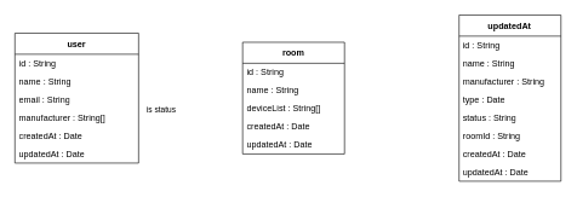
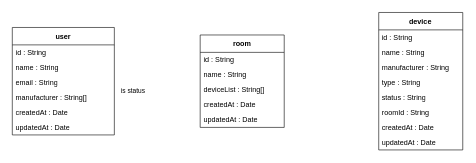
  <mxCell id="0" />
  <mxCell id="1" parent="0" />
- <mxCell id="2" value="updatedAt" style="swimlane;fontStyle=1;align=center;verticalAlign=middle;childLayout=stackLayout;horizontal=1;startSize=29;horizontalStack=0;resizeParent=1;resizeParentMax=0;resizeLast=0;collapsible=0;marginBottom=0;html=1;whiteSpace=wrap;fontColor=light-dark(#000000,#EDEDED);labelBackgroundColor=none;" parent="1" vertex="1"><mxGeometry x="630.44" y="20" width="140" height="229" as="geometry" /></mxCell>
+ <mxCell id="2" value="device" style="swimlane;fontStyle=1;align=center;verticalAlign=middle;childLayout=stackLayout;horizontal=1;startSize=29;horizontalStack=0;resizeParent=1;resizeParentMax=0;resizeLast=0;collapsible=0;marginBottom=0;html=1;whiteSpace=wrap;fontColor=light-dark(#000000,#EDEDED);labelBackgroundColor=none;" parent="1" vertex="1"><mxGeometry x="630.44" y="20" width="140" height="229" as="geometry" /></mxCell>
  <mxCell id="3" value="id&lt;span style=&quot;&quot;&gt;&amp;nbsp;: String&lt;/span&gt;" style="text;html=1;strokeColor=none;fillColor=none;align=left;verticalAlign=middle;spacingLeft=4;spacingRight=4;overflow=hidden;rotatable=0;points=[[0,0.5],[1,0.5]];portConstraint=eastwest;whiteSpace=wrap;fontColor=light-dark(#000000,#EDEDED);labelBackgroundColor=none;" parent="2" vertex="1"><mxGeometry y="29" width="140" height="25" as="geometry" /></mxCell>
  <mxCell id="4" value="name&lt;span style=&quot;&quot;&gt;&amp;nbsp;: String&lt;/span&gt;" style="text;html=1;strokeColor=none;fillColor=none;align=left;verticalAlign=middle;spacingLeft=4;spacingRight=4;overflow=hidden;rotatable=0;points=[[0,0.5],[1,0.5]];portConstraint=eastwest;whiteSpace=wrap;fontColor=light-dark(#000000,#EDEDED);labelBackgroundColor=none;" parent="2" vertex="1"><mxGeometry y="54" width="140" height="25" as="geometry" /></mxCell>
  <mxCell id="5" value="manufacturer&lt;span style=&quot;&quot;&gt;&amp;nbsp;: String&lt;/span&gt;" style="text;html=1;strokeColor=none;fillColor=none;align=left;verticalAlign=middle;spacingLeft=4;spacingRight=4;overflow=hidden;rotatable=0;points=[[0,0.5],[1,0.5]];portConstraint=eastwest;whiteSpace=wrap;fontColor=light-dark(#000000,#EDEDED);labelBackgroundColor=none;" parent="2" vertex="1"><mxGeometry y="79" width="140" height="25" as="geometry" /></mxCell>
- <mxCell id="6" value="type&lt;span style=&quot;&quot;&gt;&amp;nbsp;: Date&lt;/span&gt;" style="text;html=1;strokeColor=none;fillColor=none;align=left;verticalAlign=middle;spacingLeft=4;spacingRight=4;overflow=hidden;rotatable=0;points=[[0,0.5],[1,0.5]];portConstraint=eastwest;whiteSpace=wrap;fontColor=light-dark(#000000,#EDEDED);labelBackgroundColor=none;" parent="2" vertex="1"><mxGeometry y="104" width="140" height="25" as="geometry" /></mxCell>
+ <mxCell id="6" value="type&lt;span style=&quot;&quot;&gt;&amp;nbsp;: String&lt;/span&gt;" style="text;html=1;strokeColor=none;fillColor=none;align=left;verticalAlign=middle;spacingLeft=4;spacingRight=4;overflow=hidden;rotatable=0;points=[[0,0.5],[1,0.5]];portConstraint=eastwest;whiteSpace=wrap;fontColor=light-dark(#000000,#EDEDED);labelBackgroundColor=none;" parent="2" vertex="1"><mxGeometry y="104" width="140" height="25" as="geometry" /></mxCell>
  <mxCell id="7" value="status&lt;span style=&quot;&quot;&gt;&amp;nbsp;: String&lt;/span&gt;" style="text;html=1;strokeColor=none;fillColor=none;align=left;verticalAlign=middle;spacingLeft=4;spacingRight=4;overflow=hidden;rotatable=0;points=[[0,0.5],[1,0.5]];portConstraint=eastwest;whiteSpace=wrap;fontColor=light-dark(#000000,#EDEDED);labelBackgroundColor=none;" parent="2" vertex="1"><mxGeometry y="129" width="140" height="25" as="geometry" /></mxCell>
  <mxCell id="8" value="roomId&lt;span style=&quot;&quot;&gt;&amp;nbsp;: String&lt;/span&gt;" style="text;html=1;strokeColor=none;fillColor=none;align=left;verticalAlign=middle;spacingLeft=4;spacingRight=4;overflow=hidden;rotatable=0;points=[[0,0.5],[1,0.5]];portConstraint=eastwest;whiteSpace=wrap;fontColor=light-dark(#000000,#EDEDED);labelBackgroundColor=none;" parent="2" vertex="1"><mxGeometry y="154" width="140" height="25" as="geometry" /></mxCell>
  <mxCell id="9" value="createdAt&lt;span style=&quot;&quot;&gt;&amp;nbsp;: Date&lt;/span&gt;" style="text;html=1;strokeColor=none;fillColor=none;align=left;verticalAlign=middle;spacingLeft=4;spacingRight=4;overflow=hidden;rotatable=0;points=[[0,0.5],[1,0.5]];portConstraint=eastwest;whiteSpace=wrap;fontColor=light-dark(#000000,#EDEDED);labelBackgroundColor=none;" parent="2" vertex="1"><mxGeometry y="179" width="140" height="25" as="geometry" /></mxCell>
  <mxCell id="10" value="updatedAt&lt;span style=&quot;&quot;&gt;&amp;nbsp;: Date&lt;/span&gt;" style="text;html=1;strokeColor=none;fillColor=none;align=left;verticalAlign=middle;spacingLeft=4;spacingRight=4;overflow=hidden;rotatable=0;points=[[0,0.5],[1,0.5]];portConstraint=eastwest;whiteSpace=wrap;fontColor=light-dark(#000000,#EDEDED);labelBackgroundColor=none;" parent="2" vertex="1"><mxGeometry y="204" width="140" height="25" as="geometry" /></mxCell>
  <mxCell id="11" value="room" style="swimlane;fontStyle=1;align=center;verticalAlign=middle;childLayout=stackLayout;horizontal=1;startSize=29;horizontalStack=0;resizeParent=1;resizeParentMax=0;resizeLast=0;collapsible=0;marginBottom=0;html=1;whiteSpace=wrap;fontColor=light-dark(#000000,#EDEDED);strokeColor=default;labelBackgroundColor=none;" parent="1" vertex="1"><mxGeometry x="333" y="57.5" width="140" height="154" as="geometry" /></mxCell>
  <mxCell id="12" value="id&lt;span style=&quot;&quot;&gt;&amp;nbsp;: String&lt;/span&gt;" style="text;html=1;strokeColor=none;fillColor=none;align=left;verticalAlign=middle;spacingLeft=4;spacingRight=4;overflow=hidden;rotatable=0;points=[[0,0.5],[1,0.5]];portConstraint=eastwest;whiteSpace=wrap;fontColor=light-dark(#000000,#EDEDED);labelBackgroundColor=none;" parent="11" vertex="1"><mxGeometry y="29" width="140" height="25" as="geometry" /></mxCell>
  <mxCell id="13" value="name&lt;span style=&quot;&quot;&gt;&amp;nbsp;: String&lt;/span&gt;" style="text;html=1;strokeColor=none;fillColor=none;align=left;verticalAlign=middle;spacingLeft=4;spacingRight=4;overflow=hidden;rotatable=0;points=[[0,0.5],[1,0.5]];portConstraint=eastwest;whiteSpace=wrap;fontColor=light-dark(#000000,#EDEDED);labelBackgroundColor=none;" parent="11" vertex="1"><mxGeometry y="54" width="140" height="25" as="geometry" /></mxCell>
  <mxCell id="14" value="deviceList&lt;span style=&quot;&quot;&gt;&amp;nbsp;: String[]&lt;/span&gt;" style="text;html=1;strokeColor=none;fillColor=none;align=left;verticalAlign=middle;spacingLeft=4;spacingRight=4;overflow=hidden;rotatable=0;points=[[0,0.5],[1,0.5]];portConstraint=eastwest;whiteSpace=wrap;fontColor=light-dark(#000000,#EDEDED);labelBackgroundColor=none;" parent="11" vertex="1"><mxGeometry y="79" width="140" height="25" as="geometry" /></mxCell>
  <mxCell id="15" value="createdAt&lt;span style=&quot;&quot;&gt;&amp;nbsp;: Date&lt;/span&gt;" style="text;html=1;strokeColor=none;fillColor=none;align=left;verticalAlign=middle;spacingLeft=4;spacingRight=4;overflow=hidden;rotatable=0;points=[[0,0.5],[1,0.5]];portConstraint=eastwest;whiteSpace=wrap;fontColor=light-dark(#000000,#EDEDED);labelBackgroundColor=none;" parent="11" vertex="1"><mxGeometry y="104" width="140" height="25" as="geometry" /></mxCell>
  <mxCell id="16" value="updatedAt&lt;span style=&quot;&quot;&gt;&amp;nbsp;: Date&lt;/span&gt;" style="text;html=1;strokeColor=none;fillColor=none;align=left;verticalAlign=middle;spacingLeft=4;spacingRight=4;overflow=hidden;rotatable=0;points=[[0,0.5],[1,0.5]];portConstraint=eastwest;whiteSpace=wrap;fontColor=light-dark(#000000,#EDEDED);labelBackgroundColor=none;" parent="11" vertex="1"><mxGeometry y="129" width="140" height="25" as="geometry" /></mxCell>
  <mxCell id="17" value="user" style="swimlane;fontStyle=1;align=center;verticalAlign=middle;childLayout=stackLayout;horizontal=1;startSize=29;horizontalStack=0;resizeParent=1;resizeParentMax=0;resizeLast=0;collapsible=0;marginBottom=0;html=1;whiteSpace=wrap;fontColor=light-dark(#000000,#EDEDED);strokeColor=#000000;labelBackgroundColor=none;" parent="1" vertex="1"><mxGeometry x="20" y="45" width="170" height="179" as="geometry" /></mxCell>
  <mxCell id="18" value="id&lt;span style=&quot;&quot;&gt;&amp;nbsp;: String&lt;/span&gt;" style="text;html=1;strokeColor=none;fillColor=none;align=left;verticalAlign=middle;spacingLeft=4;spacingRight=4;overflow=hidden;rotatable=0;points=[[0,0.5],[1,0.5]];portConstraint=eastwest;whiteSpace=wrap;fontColor=light-dark(#000000,#EDEDED);labelBackgroundColor=none;" vertex="1" parent="17"><mxGeometry y="29" width="170" height="25" as="geometry" /></mxCell>
  <mxCell id="19" value="name&lt;span style=&quot;&quot;&gt;&amp;nbsp;: String&lt;/span&gt;" style="text;html=1;strokeColor=none;fillColor=none;align=left;verticalAlign=middle;spacingLeft=4;spacingRight=4;overflow=hidden;rotatable=0;points=[[0,0.5],[1,0.5]];portConstraint=eastwest;whiteSpace=wrap;fontColor=light-dark(#000000,#EDEDED);labelBackgroundColor=none;" parent="17" vertex="1"><mxGeometry y="54" width="170" height="25" as="geometry" /></mxCell>
  <mxCell id="20" value="email&lt;span style=&quot;&quot;&gt;&amp;nbsp;: String&lt;/span&gt;" style="text;html=1;strokeColor=none;fillColor=none;align=left;verticalAlign=middle;spacingLeft=4;spacingRight=4;overflow=hidden;rotatable=0;points=[[0,0.5],[1,0.5]];portConstraint=eastwest;whiteSpace=wrap;fontColor=light-dark(#000000,#EDEDED);labelBackgroundColor=none;" parent="17" vertex="1"><mxGeometry y="79" width="170" height="25" as="geometry" /></mxCell>
  <mxCell id="21" value="manufacturer&lt;span style=&quot;&quot;&gt;&amp;nbsp;: String[]&amp;nbsp;&lt;/span&gt;" style="text;html=1;strokeColor=none;fillColor=none;align=left;verticalAlign=middle;spacingLeft=4;spacingRight=4;overflow=hidden;rotatable=0;points=[[0,0.5],[1,0.5]];portConstraint=eastwest;whiteSpace=wrap;fontColor=light-dark(#000000,#EDEDED);labelBackgroundColor=none;" parent="17" vertex="1"><mxGeometry y="104" width="170" height="25" as="geometry" /></mxCell>
  <mxCell id="22" value="createdAt&lt;span style=&quot;&quot;&gt;&amp;nbsp;: Date&lt;/span&gt;" style="text;html=1;strokeColor=none;fillColor=none;align=left;verticalAlign=middle;spacingLeft=4;spacingRight=4;overflow=hidden;rotatable=0;points=[[0,0.5],[1,0.5]];portConstraint=eastwest;whiteSpace=wrap;fontColor=light-dark(#000000,#EDEDED);labelBackgroundColor=none;" parent="17" vertex="1"><mxGeometry y="129" width="170" height="25" as="geometry" /></mxCell>
  <mxCell id="23" value="updatedAt&lt;span style=&quot;&quot;&gt;&amp;nbsp;: Date&lt;/span&gt;" style="text;html=1;strokeColor=none;fillColor=none;align=left;verticalAlign=middle;spacingLeft=4;spacingRight=4;overflow=hidden;rotatable=0;points=[[0,0.5],[1,0.5]];portConstraint=eastwest;whiteSpace=wrap;fontColor=light-dark(#000000,#EDEDED);labelBackgroundColor=none;" parent="17" vertex="1"><mxGeometry y="154" width="170" height="25" as="geometry" /></mxCell>
  <mxCell id="24" value="is status" style="edgeLabel;html=1;align=center;verticalAlign=middle;resizable=0;points=[];fontColor=light-dark(#000000,#EDEDED);labelBackgroundColor=none;" parent="1" vertex="1" connectable="0"><mxGeometry x="220.002" y="150.005" as="geometry" /></mxCell>
